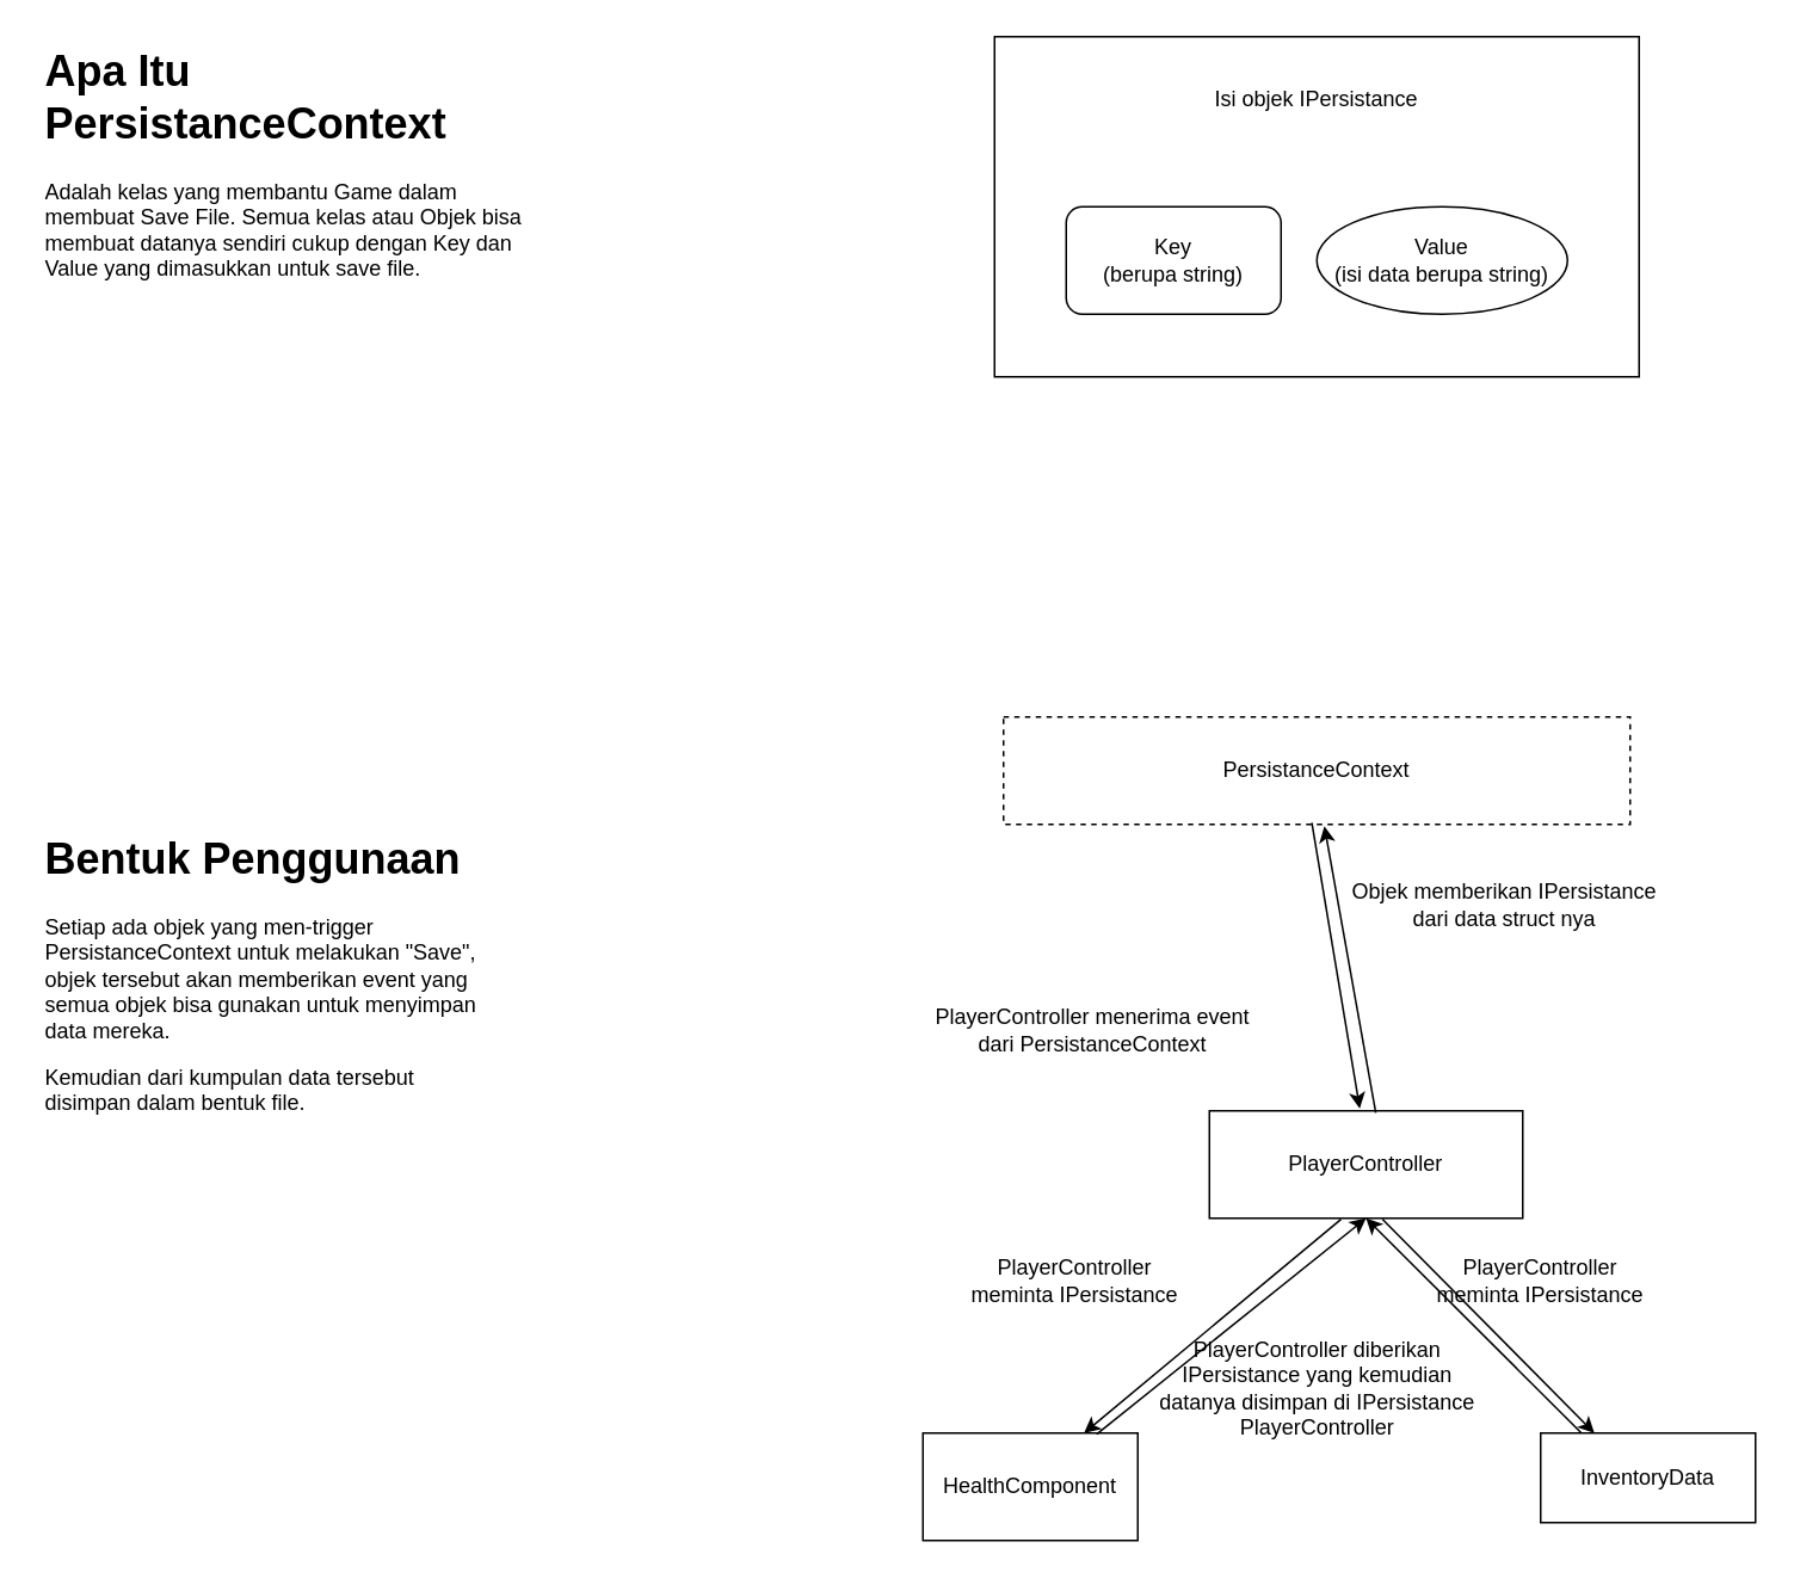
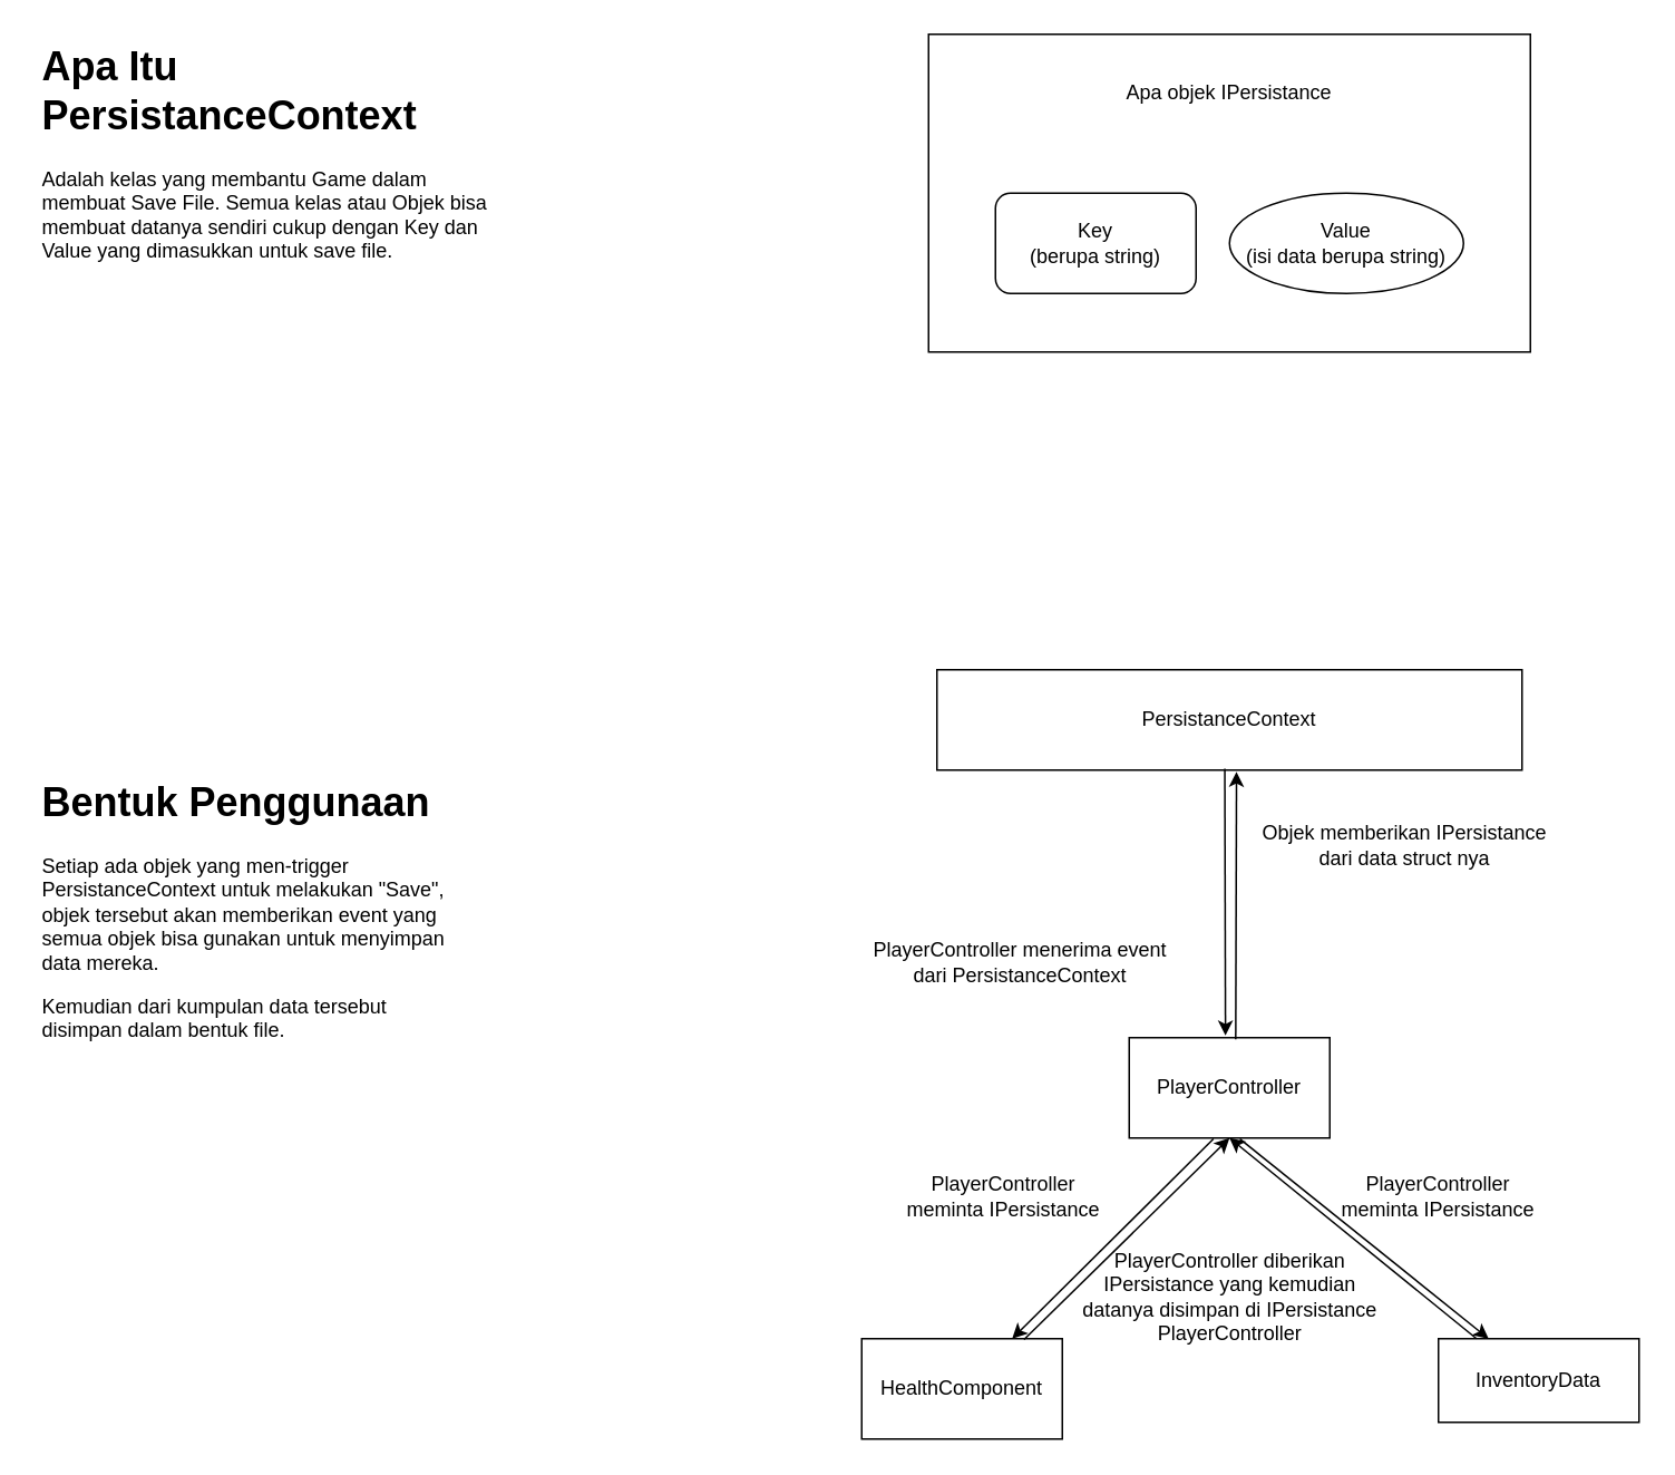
  <mxCell id="0" />
  <mxCell id="1" parent="0" />
  <mxCell id="2" value="&lt;h1&gt;Apa Itu PersistanceContext&lt;/h1&gt;&lt;p&gt;Adalah kelas yang membantu Game dalam membuat Save File. Semua kelas atau Objek bisa membuat datanya sendiri cukup dengan Key dan Value yang dimasukkan untuk save file.&lt;/p&gt;" style="text;html=1;strokeColor=none;fillColor=none;spacing=5;spacingTop=-20;whiteSpace=wrap;overflow=hidden;rounded=0;" parent="1" vertex="1"><mxGeometry x="20" y="20" width="280" height="150" as="geometry" /></mxCell>
  <mxCell id="3" value="" style="rounded=0;whiteSpace=wrap;html=1;" parent="1" vertex="1"><mxGeometry x="555" y="20" width="360" height="190" as="geometry" /></mxCell>
- <mxCell id="4" value="Isi objek IPersistance" style="text;html=1;strokeColor=none;fillColor=none;align=center;verticalAlign=middle;whiteSpace=wrap;rounded=0;" parent="1" vertex="1"><mxGeometry x="625" y="40" width="220" height="30" as="geometry" /></mxCell>
+ <mxCell id="4" value="Apa objek IPersistance" style="text;html=1;strokeColor=none;fillColor=none;align=center;verticalAlign=middle;whiteSpace=wrap;rounded=0;" parent="1" vertex="1"><mxGeometry x="625" y="40" width="220" height="30" as="geometry" /></mxCell>
  <mxCell id="5" value="Key&lt;br&gt;(berupa string)" style="whiteSpace=wrap;html=1;rounded=1;" parent="1" vertex="1"><mxGeometry x="595" y="115" width="120" height="60" as="geometry" /></mxCell>
  <mxCell id="6" value="Value&lt;br&gt;(isi data berupa string)" style="ellipse;whiteSpace=wrap;html=1;" parent="1" vertex="1"><mxGeometry x="735" y="115" width="140" height="60" as="geometry" /></mxCell>
  <mxCell id="7" value="&lt;h1&gt;Bentuk Penggunaan&lt;/h1&gt;&lt;p&gt;Setiap ada objek yang men-trigger PersistanceContext untuk melakukan &quot;Save&quot;, objek tersebut akan memberikan event yang semua objek bisa gunakan untuk menyimpan data mereka.&lt;/p&gt;&lt;p&gt;Kemudian dari kumpulan data tersebut disimpan dalam bentuk file.&lt;/p&gt;" style="text;html=1;strokeColor=none;fillColor=none;spacing=5;spacingTop=-20;whiteSpace=wrap;overflow=hidden;rounded=0;" parent="1" vertex="1"><mxGeometry x="20" y="460" width="260" height="170" as="geometry" /></mxCell>
- <mxCell id="8" value="PersistanceContext" style="rounded=0;whiteSpace=wrap;html=1;dashed=1;" parent="1" vertex="1"><mxGeometry x="560" y="400" width="350" height="60" as="geometry" /></mxCell>
- <mxCell id="9" value="PlayerController" style="rounded=0;whiteSpace=wrap;html=1;" parent="1" vertex="1"><mxGeometry x="675" y="620" width="175" height="60" as="geometry" /></mxCell>
+ <mxCell id="8" value="PersistanceContext" style="rounded=0;whiteSpace=wrap;html=1;" parent="1" vertex="1"><mxGeometry x="560" y="400" width="350" height="60" as="geometry" /></mxCell>
+ <mxCell id="9" value="PlayerController" style="rounded=0;whiteSpace=wrap;html=1;" parent="1" vertex="1"><mxGeometry x="675" y="620" width="120" height="60" as="geometry" /></mxCell>
  <mxCell id="10" value="" style="endArrow=classic;html=1;exitX=0.492;exitY=0.985;exitDx=0;exitDy=0;exitPerimeter=0;entryX=0.48;entryY=-0.021;entryDx=0;entryDy=0;entryPerimeter=0;" parent="1" source="8" target="9" edge="1"><mxGeometry width="50" height="50" relative="1" as="geometry"><mxPoint x="870" y="600" as="sourcePoint" /><mxPoint x="920" y="560" as="targetPoint" /></mxGeometry></mxCell>
  <mxCell id="11" value="" style="endArrow=classic;html=1;entryX=0.512;entryY=1.017;entryDx=0;entryDy=0;entryPerimeter=0;exitX=0.531;exitY=0.017;exitDx=0;exitDy=0;exitPerimeter=0;" parent="1" source="9" target="8" edge="1"><mxGeometry width="50" height="50" relative="1" as="geometry"><mxPoint x="870" y="610" as="sourcePoint" /><mxPoint x="920" y="560" as="targetPoint" /></mxGeometry></mxCell>
  <mxCell id="12" value="Objek memberikan IPersistance&lt;br&gt;dari data struct nya" style="text;html=1;strokeColor=none;fillColor=none;align=center;verticalAlign=middle;whiteSpace=wrap;rounded=0;" parent="1" vertex="1"><mxGeometry x="750" y="490" width="180" height="30" as="geometry" /></mxCell>
  <mxCell id="13" value="PlayerController menerima event dari PersistanceContext" style="text;html=1;strokeColor=none;fillColor=none;align=center;verticalAlign=middle;whiteSpace=wrap;rounded=0;" parent="1" vertex="1"><mxGeometry x="520" y="560" width="180" height="30" as="geometry" /></mxCell>
  <mxCell id="14" value="HealthComponent" style="rounded=0;whiteSpace=wrap;html=1;" parent="1" vertex="1"><mxGeometry x="515" y="800" width="120" height="60" as="geometry" /></mxCell>
  <mxCell id="15" value="InventoryData" style="rounded=0;whiteSpace=wrap;html=1;" parent="1" vertex="1"><mxGeometry x="860" y="800" width="120" height="50" as="geometry" /></mxCell>
  <mxCell id="16" value="" style="endArrow=classic;html=1;entryX=0.5;entryY=1;entryDx=0;entryDy=0;exitX=0.19;exitY=0;exitDx=0;exitDy=0;exitPerimeter=0;" parent="1" source="15" target="9" edge="1"><mxGeometry width="50" height="50" relative="1" as="geometry"><mxPoint x="760" y="730" as="sourcePoint" /><mxPoint x="810" y="680" as="targetPoint" /></mxGeometry></mxCell>
  <mxCell id="17" value="" style="endArrow=classic;html=1;entryX=0.5;entryY=1;entryDx=0;entryDy=0;exitX=0.809;exitY=0.009;exitDx=0;exitDy=0;exitPerimeter=0;" parent="1" source="14" target="9" edge="1"><mxGeometry width="50" height="50" relative="1" as="geometry"><mxPoint x="899.167" y="810" as="sourcePoint" /><mxPoint x="775.833" y="690" as="targetPoint" /></mxGeometry></mxCell>
  <mxCell id="18" value="PlayerController diberikan IPersistance yang kemudian datanya disimpan di IPersistance PlayerController" style="text;html=1;strokeColor=none;fillColor=none;align=center;verticalAlign=middle;whiteSpace=wrap;rounded=0;" parent="1" vertex="1"><mxGeometry x="637.5" y="760" width="195" height="30" as="geometry" /></mxCell>
  <mxCell id="19" value="" style="endArrow=classic;html=1;exitX=0.42;exitY=1.009;exitDx=0;exitDy=0;exitPerimeter=0;entryX=0.75;entryY=0;entryDx=0;entryDy=0;" parent="1" source="9" target="14" edge="1"><mxGeometry width="50" height="50" relative="1" as="geometry"><mxPoint x="760" y="690" as="sourcePoint" /><mxPoint x="810" y="640" as="targetPoint" /></mxGeometry></mxCell>
  <mxCell id="20" value="PlayerController meminta IPersistance" style="text;html=1;strokeColor=none;fillColor=none;align=center;verticalAlign=middle;whiteSpace=wrap;rounded=0;" parent="1" vertex="1"><mxGeometry x="540" y="700" width="120" height="30" as="geometry" /></mxCell>
  <mxCell id="21" value="PlayerController meminta IPersistance" style="text;html=1;strokeColor=none;fillColor=none;align=center;verticalAlign=middle;whiteSpace=wrap;rounded=0;" parent="1" vertex="1"><mxGeometry x="800" y="700" width="120" height="30" as="geometry" /></mxCell>
  <mxCell id="22" value="" style="endArrow=classic;html=1;exitX=0.552;exitY=1.009;exitDx=0;exitDy=0;exitPerimeter=0;entryX=0.25;entryY=0;entryDx=0;entryDy=0;" edge="1" parent="1" source="9" target="15"><mxGeometry width="50" height="50" relative="1" as="geometry"><mxPoint x="735.4" y="690.54" as="sourcePoint" /><mxPoint x="590" y="810" as="targetPoint" /></mxGeometry></mxCell>
